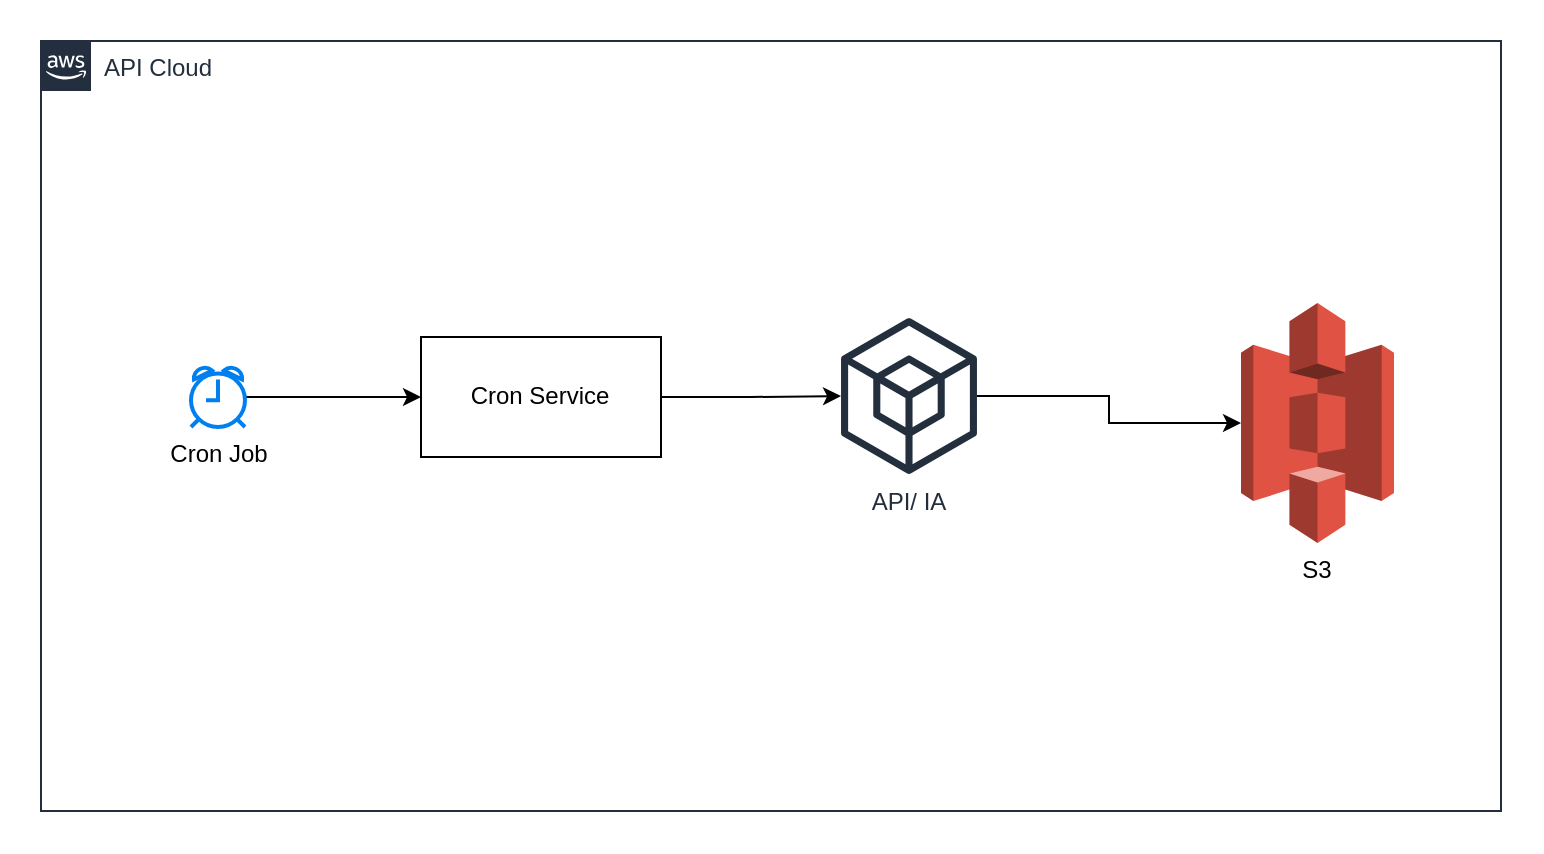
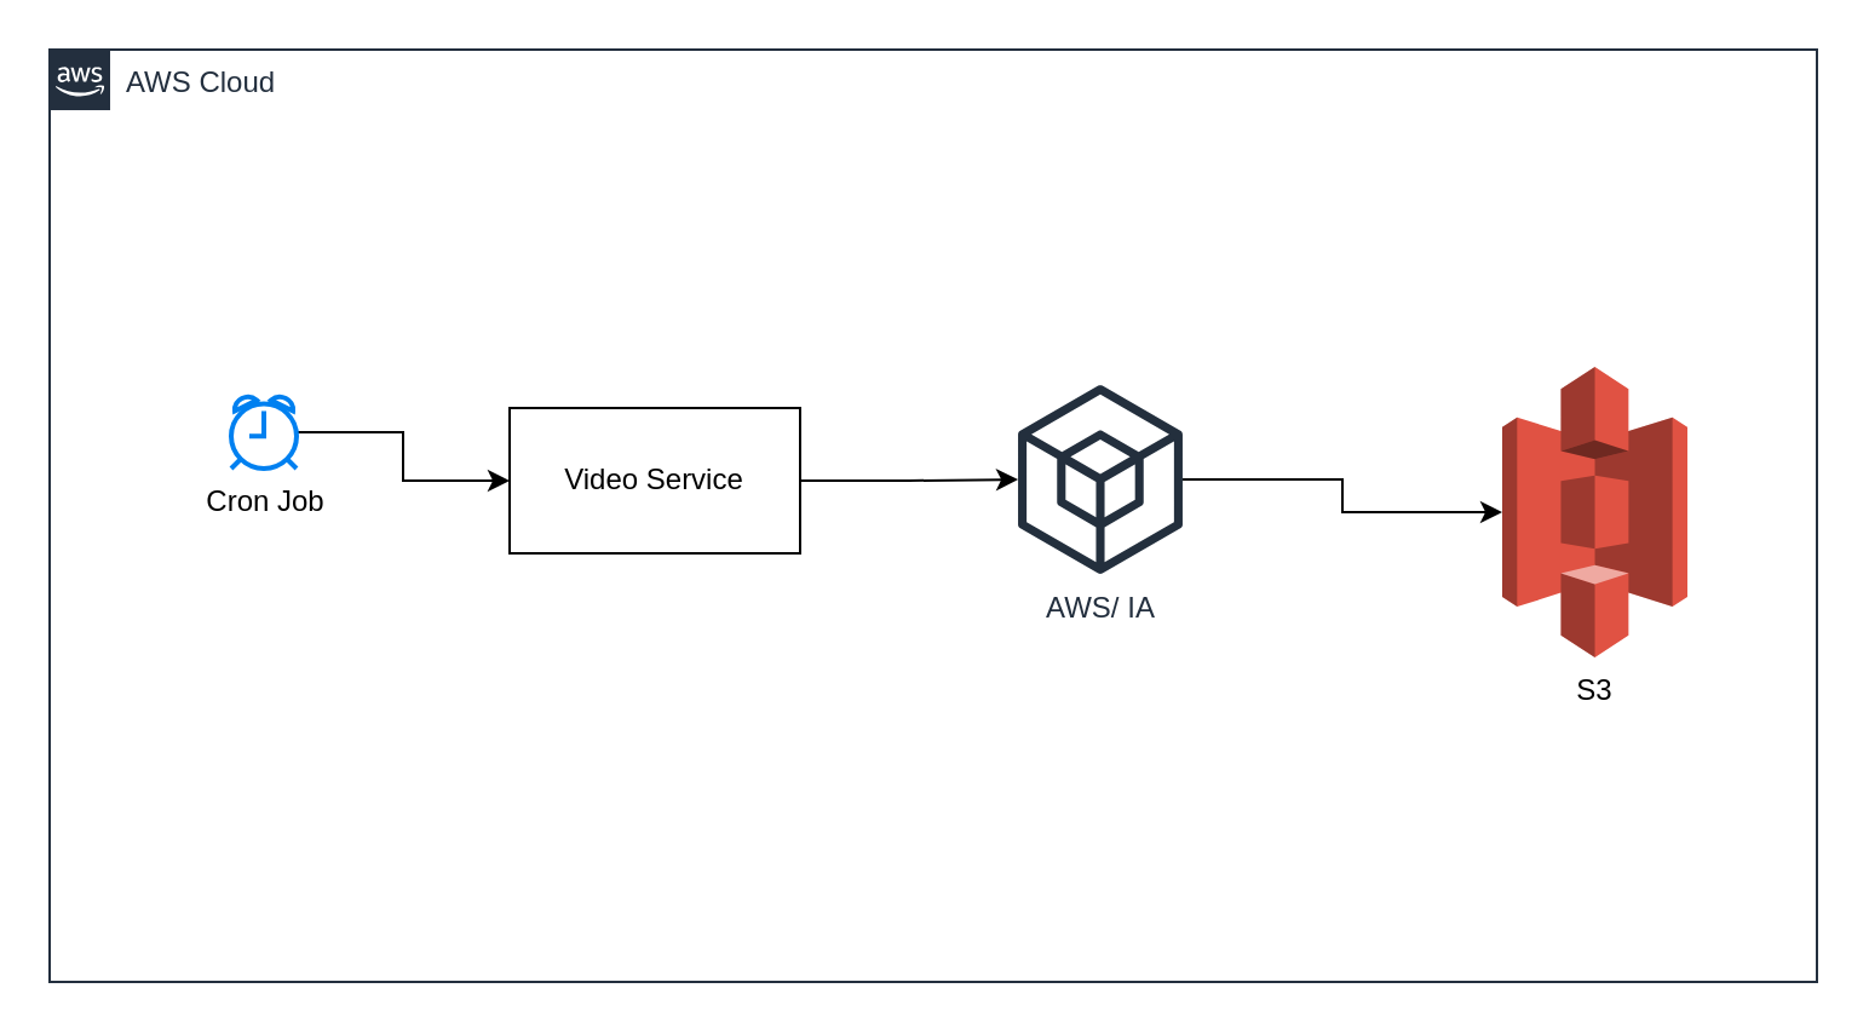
  <mxCell id="0" />
  <mxCell id="1" parent="0" />
- <mxCell id="2" value="API Cloud" style="points=[[0,0],[0.25,0],[0.5,0],[0.75,0],[1,0],[1,0.25],[1,0.5],[1,0.75],[1,1],[0.75,1],[0.5,1],[0.25,1],[0,1],[0,0.75],[0,0.5],[0,0.25]];outlineConnect=0;gradientColor=none;html=1;whiteSpace=wrap;fontSize=12;fontStyle=0;shape=mxgraph.aws4.group;grIcon=mxgraph.aws4.group_aws_cloud_alt;strokeColor=#232F3E;fillColor=none;verticalAlign=top;align=left;spacingLeft=30;fontColor=#232F3E;dashed=0;container=1;pointerEvents=0;collapsible=0;recursiveResize=0;" parent="1" vertex="1"><mxGeometry x="20" y="20" width="730" height="385" as="geometry" /></mxCell>
+ <mxCell id="2" value="AWS Cloud" style="points=[[0,0],[0.25,0],[0.5,0],[0.75,0],[1,0],[1,0.25],[1,0.5],[1,0.75],[1,1],[0.75,1],[0.5,1],[0.25,1],[0,1],[0,0.75],[0,0.5],[0,0.25]];outlineConnect=0;gradientColor=none;html=1;whiteSpace=wrap;fontSize=12;fontStyle=0;shape=mxgraph.aws4.group;grIcon=mxgraph.aws4.group_aws_cloud_alt;strokeColor=#232F3E;fillColor=none;verticalAlign=top;align=left;spacingLeft=30;fontColor=#232F3E;dashed=0;container=1;pointerEvents=0;collapsible=0;recursiveResize=0;" parent="1" vertex="1"><mxGeometry x="20" y="20" width="730" height="385" as="geometry" /></mxCell>
  <mxCell id="3" style="edgeStyle=orthogonalEdgeStyle;rounded=0;orthogonalLoop=1;jettySize=auto;html=1;exitX=1;exitY=0.5;exitDx=0;exitDy=0;" parent="2" source="9" target="4" edge="1"><mxGeometry relative="1" as="geometry"><mxPoint x="330" y="177.5" as="sourcePoint" /></mxGeometry></mxCell>
- <mxCell id="4" value="API/ IA" style="sketch=0;outlineConnect=0;fontColor=#232F3E;gradientColor=none;fillColor=#232F3D;strokeColor=none;dashed=0;verticalLabelPosition=bottom;verticalAlign=top;align=center;html=1;fontSize=12;fontStyle=0;aspect=fixed;pointerEvents=1;shape=mxgraph.aws4.external_sdk;" parent="2" vertex="1"><mxGeometry x="400" y="138.5" width="68" height="78" as="geometry" /></mxCell>
+ <mxCell id="4" value="AWS/ IA" style="sketch=0;outlineConnect=0;fontColor=#232F3E;gradientColor=none;fillColor=#232F3D;strokeColor=none;dashed=0;verticalLabelPosition=bottom;verticalAlign=top;align=center;html=1;fontSize=12;fontStyle=0;aspect=fixed;pointerEvents=1;shape=mxgraph.aws4.external_sdk;" parent="2" vertex="1"><mxGeometry x="400" y="138.5" width="68" height="78" as="geometry" /></mxCell>
  <mxCell id="5" value="S3" style="outlineConnect=0;dashed=0;verticalLabelPosition=bottom;verticalAlign=top;align=center;html=1;shape=mxgraph.aws3.s3;fillColor=#E05243;gradientColor=none;" parent="2" vertex="1"><mxGeometry x="600" y="131" width="76.5" height="120" as="geometry" /></mxCell>
  <mxCell id="6" style="edgeStyle=orthogonalEdgeStyle;rounded=0;orthogonalLoop=1;jettySize=auto;html=1;entryX=0;entryY=0.5;entryDx=0;entryDy=0;entryPerimeter=0;" parent="2" source="4" target="5" edge="1"><mxGeometry relative="1" as="geometry" /></mxCell>
  <mxCell id="7" style="edgeStyle=orthogonalEdgeStyle;rounded=0;orthogonalLoop=1;jettySize=auto;html=1;" edge="1" parent="2" source="8" target="9"><mxGeometry relative="1" as="geometry" /></mxCell>
- <mxCell id="8" value="Cron Job" style="html=1;verticalLabelPosition=bottom;align=center;labelBackgroundColor=#ffffff;verticalAlign=top;strokeWidth=2;strokeColor=#0080F0;shadow=0;dashed=0;shape=mxgraph.ios7.icons.alarm_clock;" vertex="1" parent="2"><mxGeometry x="75" y="163" width="27" height="30" as="geometry" /></mxCell>
- <mxCell id="9" value="Cron Service" style="rounded=0;whiteSpace=wrap;html=1;" vertex="1" parent="2"><mxGeometry x="190" y="148" width="120" height="60" as="geometry" /></mxCell>
+ <mxCell id="8" value="Cron Job" style="html=1;verticalLabelPosition=bottom;align=center;labelBackgroundColor=#ffffff;verticalAlign=top;strokeWidth=2;strokeColor=#0080F0;shadow=0;dashed=0;shape=mxgraph.ios7.icons.alarm_clock;" vertex="1" parent="2"><mxGeometry x="75" y="143" width="27" height="30" as="geometry" /></mxCell>
+ <mxCell id="9" value="Video Service" style="rounded=0;whiteSpace=wrap;html=1;" vertex="1" parent="2"><mxGeometry x="190" y="148" width="120" height="60" as="geometry" /></mxCell>
  <mxCell id="10" style="edgeStyle=orthogonalEdgeStyle;rounded=0;orthogonalLoop=1;jettySize=auto;html=1;exitX=0.5;exitY=1;exitDx=0;exitDy=0;" parent="1" source="2" target="2" edge="1"><mxGeometry relative="1" as="geometry" /></mxCell>
  <mxCell id="11" style="edgeStyle=orthogonalEdgeStyle;rounded=0;orthogonalLoop=1;jettySize=auto;html=1;exitX=0.5;exitY=1;exitDx=0;exitDy=0;" parent="1" source="2" target="2" edge="1"><mxGeometry relative="1" as="geometry" /></mxCell>
